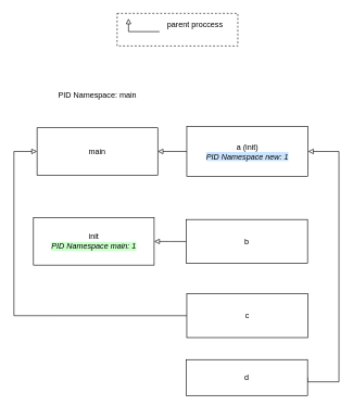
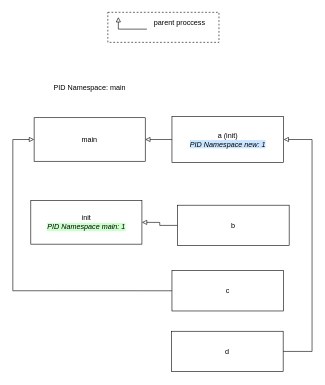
  <mxCell id="0" />
  <mxCell id="1" parent="0" />
  <mxCell id="2" value="" style="rounded=0;whiteSpace=wrap;html=1;labelBackgroundColor=#FFCCE6;fontColor=#CCFFCC;dashed=1;" parent="1" vertex="1"><mxGeometry x="179" y="20" width="185" height="50" as="geometry" /></mxCell>
  <mxCell id="3" style="edgeStyle=orthogonalEdgeStyle;rounded=0;html=1;entryX=0.5;entryY=1;entryDx=0;entryDy=0;fontColor=#CCFFCC;endArrow=block;endFill=0;" parent="1" edge="1"><mxGeometry relative="1" as="geometry"><mxPoint x="244" y="48" as="sourcePoint" /><mxPoint x="196.5" y="28" as="targetPoint" /><Array as="points"><mxPoint x="197" y="48" /></Array></mxGeometry></mxCell>
  <mxCell id="4" value="parent proccess" style="text;html=1;strokeColor=none;fillColor=none;align=left;verticalAlign=middle;whiteSpace=wrap;rounded=0;dashed=1;labelBackgroundColor=#FFFFFF;fontColor=#000000;" parent="1" vertex="1"><mxGeometry x="254" y="23" width="104.5" height="27" as="geometry" /></mxCell>
  <mxCell id="5" value="PID Namespace: main" style="text;html=1;strokeColor=none;fillColor=none;align=center;verticalAlign=middle;whiteSpace=wrap;rounded=0;" parent="1" vertex="1"><mxGeometry x="73.75" y="130.5" width="150" height="30" as="geometry" /></mxCell>
  <mxCell id="6" value="main" style="rounded=0;whiteSpace=wrap;html=1;" parent="1" vertex="1"><mxGeometry x="56.25" y="195.5" width="185" height="72.5" as="geometry" /></mxCell>
  <mxCell id="7" style="edgeStyle=orthogonalEdgeStyle;rounded=0;html=1;exitX=0;exitY=0.5;exitDx=0;exitDy=0;entryX=1;entryY=0.5;entryDx=0;entryDy=0;fontColor=#CCFFCC;endArrow=block;endFill=0;" parent="1" source="8" target="6" edge="1"><mxGeometry relative="1" as="geometry" /></mxCell>
  <mxCell id="8" value="a (init)&lt;br&gt;&lt;i style=&quot;text-align: left ; background-color: rgb(204 , 229 , 255)&quot;&gt;PID Namespace new: 1&lt;/i&gt;" style="rounded=0;whiteSpace=wrap;html=1;" parent="1" vertex="1"><mxGeometry x="285.75" y="193.63" width="186" height="76.25" as="geometry" /></mxCell>
  <mxCell id="9" style="edgeStyle=orthogonalEdgeStyle;rounded=0;html=1;entryX=1;entryY=0.5;entryDx=0;entryDy=0;fontColor=#CCFFCC;endArrow=block;endFill=0;" parent="1" source="10" target="11" edge="1"><mxGeometry relative="1" as="geometry" /></mxCell>
- <mxCell id="10" value="b" style="rounded=0;whiteSpace=wrap;html=1;" parent="1" vertex="1"><mxGeometry x="284.88" y="336.13" width="186" height="67.25" as="geometry" /></mxCell>
+ <mxCell id="10" value="b" style="rounded=0;whiteSpace=wrap;html=1;" parent="1" vertex="1"><mxGeometry x="294.88" y="341.13" width="186" height="67.25" as="geometry" /></mxCell>
  <mxCell id="11" value="init&lt;br&gt;&lt;i style=&quot;text-align: left ; background-color: rgb(204 , 255 , 204)&quot;&gt;PID Namespace main: 1&lt;/i&gt;" style="rounded=0;whiteSpace=wrap;html=1;" parent="1" vertex="1"><mxGeometry x="50.75" y="333.5" width="185" height="72.5" as="geometry" /></mxCell>
  <mxCell id="12" style="edgeStyle=orthogonalEdgeStyle;html=1;exitX=0;exitY=0.5;exitDx=0;exitDy=0;entryX=0;entryY=0.5;entryDx=0;entryDy=0;endArrow=block;endFill=0;rounded=0;" edge="1" parent="1" source="13" target="6"><mxGeometry relative="1" as="geometry"><Array as="points"><mxPoint x="20.75" y="484" /><mxPoint x="20.75" y="232" /></Array></mxGeometry></mxCell>
  <mxCell id="13" value="c" style="rounded=0;whiteSpace=wrap;html=1;" vertex="1" parent="1"><mxGeometry x="285.75" y="450" width="186" height="67.25" as="geometry" /></mxCell>
  <mxCell id="14" style="edgeStyle=orthogonalEdgeStyle;rounded=0;html=1;exitX=1;exitY=0.5;exitDx=0;exitDy=0;entryX=1;entryY=0.5;entryDx=0;entryDy=0;endArrow=block;endFill=0;" edge="1" parent="1" source="15" target="8"><mxGeometry relative="1" as="geometry"><Array as="points"><mxPoint x="519" y="585" /><mxPoint x="519" y="232" /></Array></mxGeometry></mxCell>
- <mxCell id="15" value="d" style="rounded=0;whiteSpace=wrap;html=1;" vertex="1" parent="1"><mxGeometry x="284.88" y="551" width="186" height="55" as="geometry" /></mxCell>
+ <mxCell id="15" value="d" style="rounded=0;whiteSpace=wrap;html=1;" vertex="1" parent="1"><mxGeometry x="284.88" y="551" width="186" height="67.25" as="geometry" /></mxCell>
